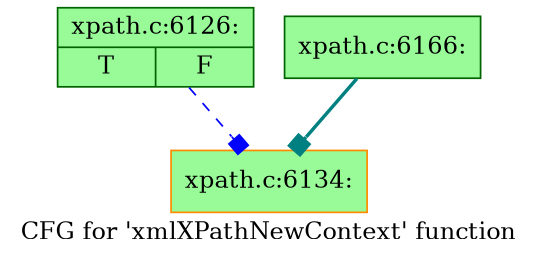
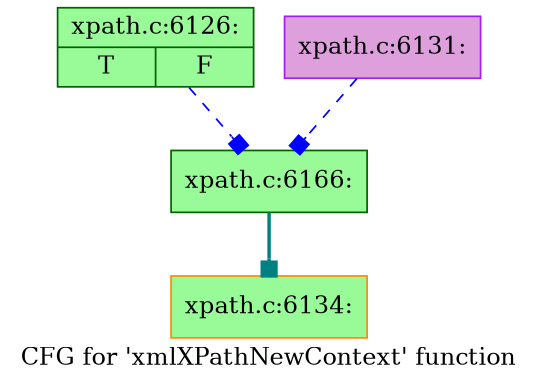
  digraph {
    label="CFG for 'xmlXPathNewContext' function"
    node [color=darkgreen fillcolor=palegreen shape=record style=filled]
    edge [arrowhead=box color=blue style=dashed]
    n1 [label="{xpath.c:6126:|{<s0>T|<s1>F}}"]
    n2 [color=darkorange label="{xpath.c:6134:}"]
+   n3 [color=purple fillcolor=plum label="{xpath.c:6131:}"]
    n4 [label="{xpath.c:6166:}"]
-   n1 -> n2
+   n1 -> n4
+   n3 -> n4
    n4 -> n2 [color=teal style=bold]
  }
